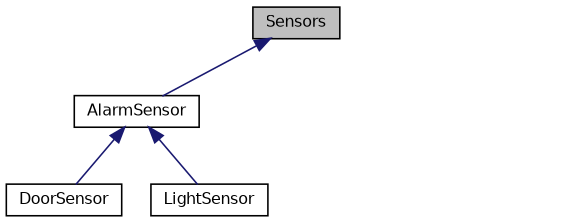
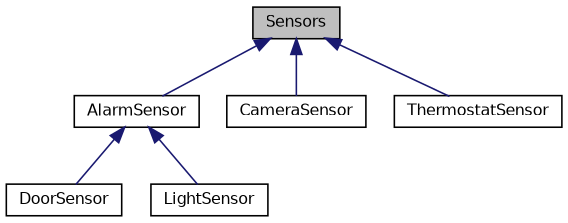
  digraph {
    node [color=black fillcolor=white fontname=Helvetica fontsize=10 shape=record style=filled]
    edge [color=midnightblue dir=back fontname=Helvetica fontsize=10 labelfontname=Helvetica labelfontsize=10 style=solid]
    n1 [fillcolor=grey75 fontcolor=black height=0.2 label=Sensors width=0.4]
    n2 [height=0.2 label=AlarmSensor width=0.4]
+   n3 [height=0.2 label=CameraSensor width=0.4]
+   n4 [height=0.2 label=ThermostatSensor width=0.4]
    n5 [height=0.2 label=DoorSensor width=0.4]
    n6 [height=0.2 label=LightSensor width=0.4]
    n1 -> n2
+   n1 -> n3
+   n1 -> n4
    n2 -> n5
    n2 -> n6
  }
